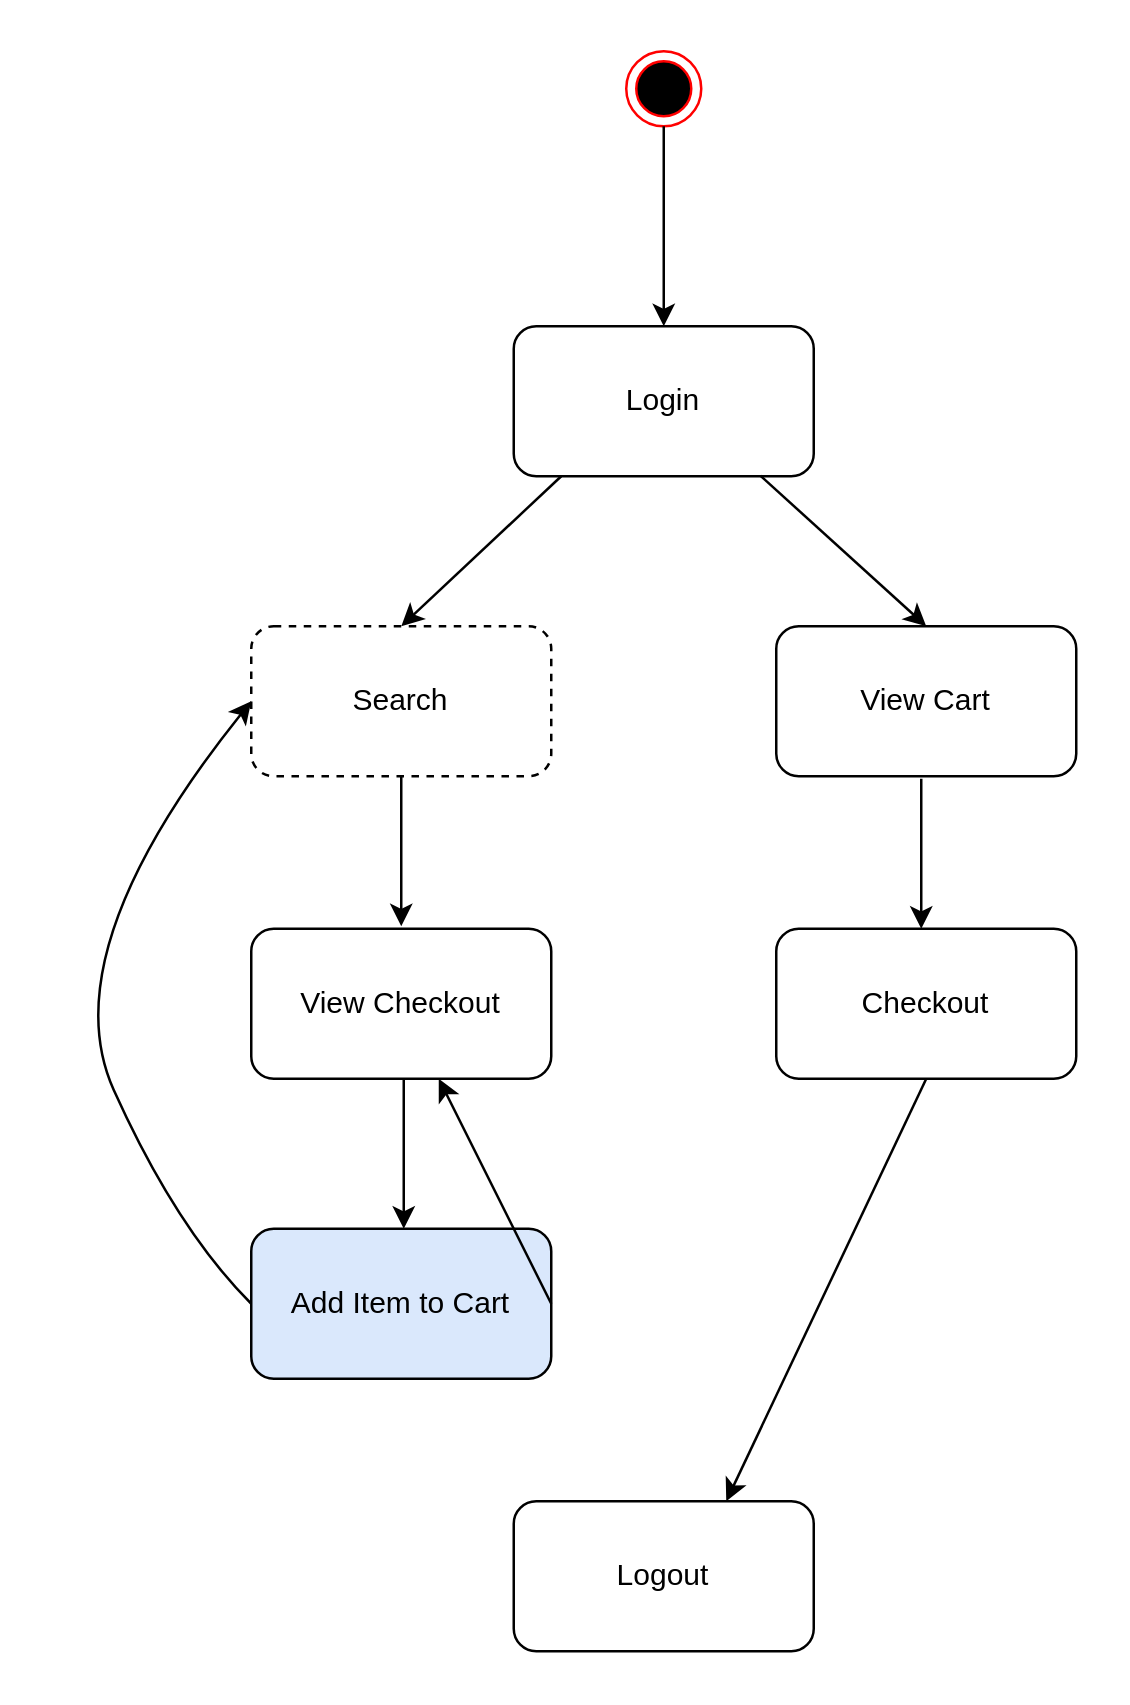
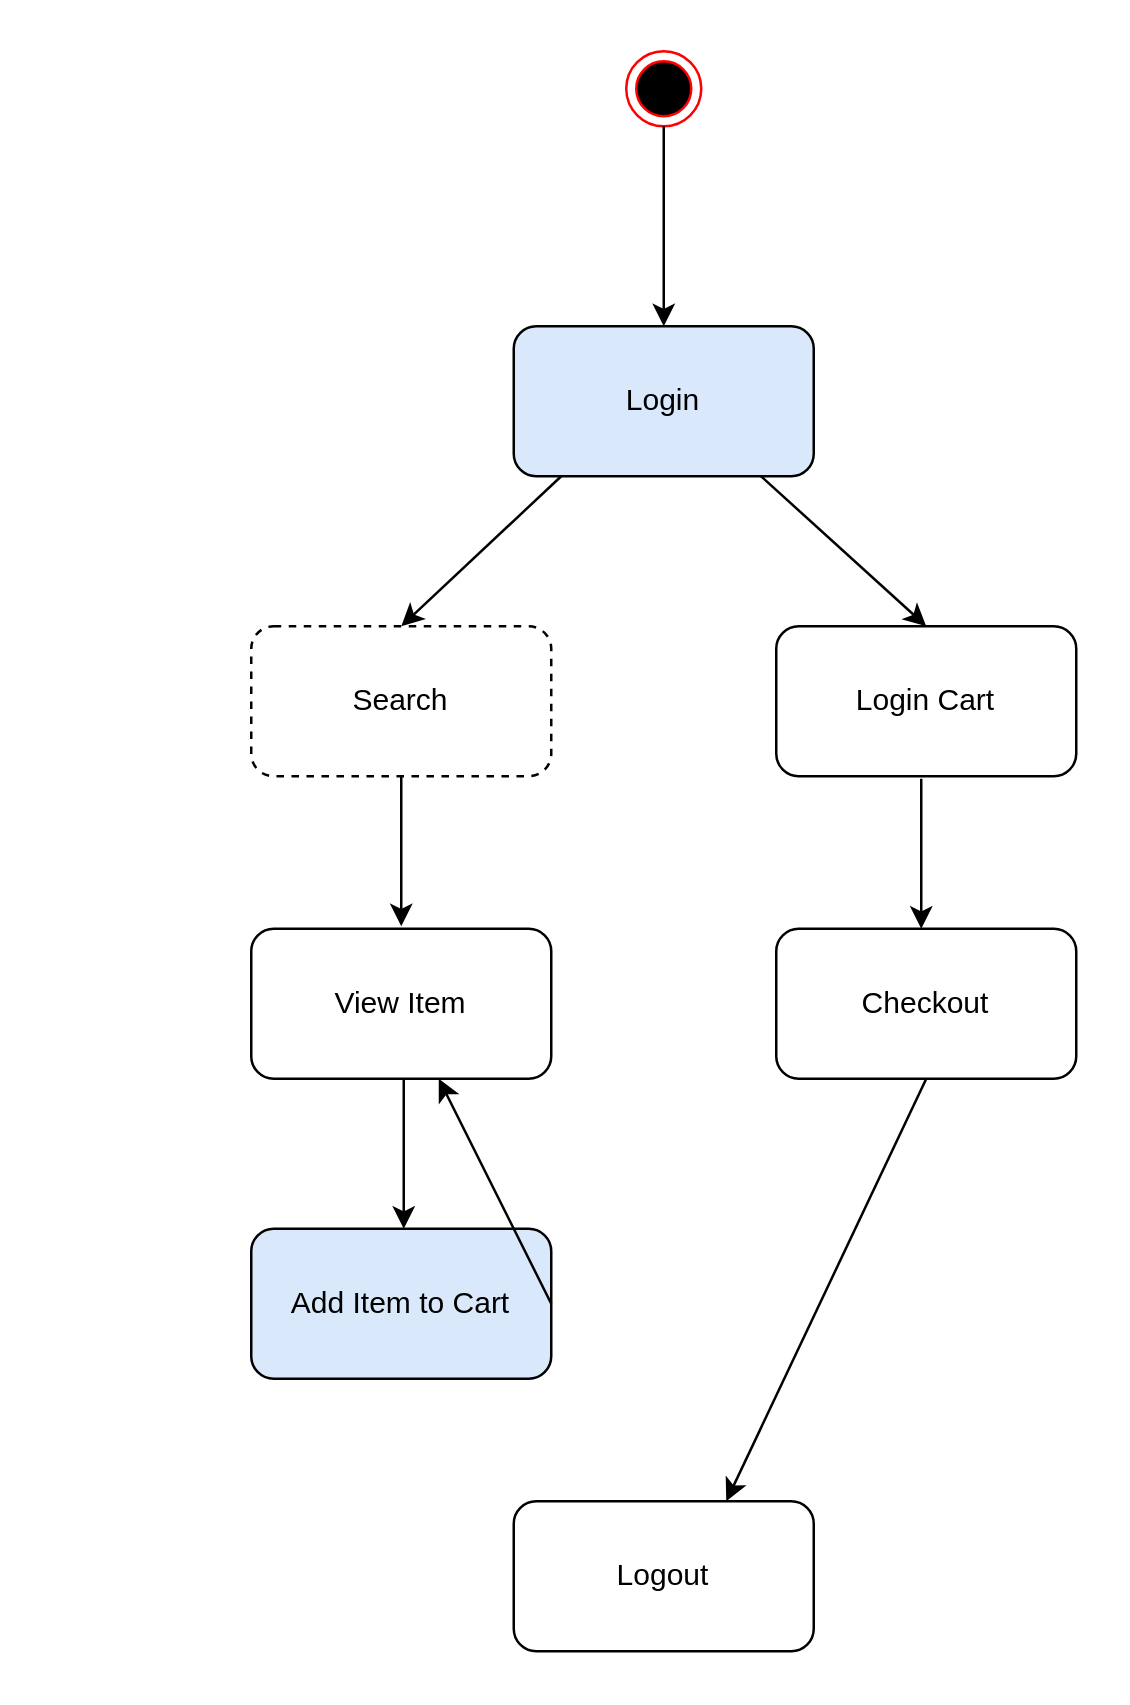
  <mxCell id="0" />
  <mxCell id="1" parent="0" />
  <mxCell id="2" value="" style="ellipse;shape=endState;fillColor=#000000;strokeColor=#ff0000" vertex="1" parent="1"><mxGeometry x="250" y="20" width="30" height="30" as="geometry" /></mxCell>
  <mxCell id="3" value="" style="endArrow=classic;html=1;rounded=0;exitX=0.5;exitY=1;exitDx=0;exitDy=0;" edge="1" parent="1" source="2"><mxGeometry width="50" height="50" relative="1" as="geometry"><mxPoint x="170" y="530" as="sourcePoint" /><mxPoint x="265" y="130" as="targetPoint" /></mxGeometry></mxCell>
- <mxCell id="4" value="Login" style="rounded=1;whiteSpace=wrap;html=1;" vertex="1" parent="1"><mxGeometry x="205" y="130" width="120" height="60" as="geometry" /></mxCell>
+ <mxCell id="4" value="Login" style="rounded=1;whiteSpace=wrap;html=1;fillColor=#dae8fc;" vertex="1" parent="1"><mxGeometry x="205" y="130" width="120" height="60" as="geometry" /></mxCell>
  <mxCell id="5" value="" style="endArrow=classic;html=1;rounded=0;entryX=0.5;entryY=0;entryDx=0;entryDy=0;" edge="1" parent="1" target="7"><mxGeometry width="50" height="50" relative="1" as="geometry"><mxPoint x="224" y="190" as="sourcePoint" /><mxPoint x="194" y="250" as="targetPoint" /></mxGeometry></mxCell>
  <mxCell id="6" value="" style="endArrow=classic;html=1;rounded=0;exitX=0.581;exitY=0.997;exitDx=0;exitDy=0;exitPerimeter=0;entryX=0.5;entryY=0;entryDx=0;entryDy=0;" edge="1" parent="1" target="8"><mxGeometry width="50" height="50" relative="1" as="geometry"><mxPoint x="303.72" y="189.82" as="sourcePoint" /><mxPoint x="339" y="250" as="targetPoint" /></mxGeometry></mxCell>
  <mxCell id="7" value="Search" style="rounded=1;whiteSpace=wrap;html=1;dashed=1;" vertex="1" parent="1"><mxGeometry x="100" y="250" width="120" height="60" as="geometry" /></mxCell>
- <mxCell id="8" value="View Cart" style="rounded=1;whiteSpace=wrap;html=1;" vertex="1" parent="1"><mxGeometry x="310" y="250" width="120" height="60" as="geometry" /></mxCell>
+ <mxCell id="8" value="Login Cart" style="rounded=1;whiteSpace=wrap;html=1;" vertex="1" parent="1"><mxGeometry x="310" y="250" width="120" height="60" as="geometry" /></mxCell>
  <mxCell id="9" value="" style="endArrow=classic;html=1;rounded=0;exitX=0.5;exitY=1;exitDx=0;exitDy=0;" edge="1" parent="1" source="7"><mxGeometry width="50" height="50" relative="1" as="geometry"><mxPoint x="162" y="317" as="sourcePoint" /><mxPoint x="160" y="370" as="targetPoint" /></mxGeometry></mxCell>
- <mxCell id="10" value="View Checkout" style="rounded=1;whiteSpace=wrap;html=1;" vertex="1" parent="1"><mxGeometry x="100" y="371" width="120" height="60" as="geometry" /></mxCell>
+ <mxCell id="10" value="View Item" style="rounded=1;whiteSpace=wrap;html=1;" vertex="1" parent="1"><mxGeometry x="100" y="371" width="120" height="60" as="geometry" /></mxCell>
  <mxCell id="11" value="" style="endArrow=classic;html=1;rounded=0;exitX=0.5;exitY=1;exitDx=0;exitDy=0;" edge="1" parent="1"><mxGeometry width="50" height="50" relative="1" as="geometry"><mxPoint x="161" y="431" as="sourcePoint" /><mxPoint x="161" y="491" as="targetPoint" /></mxGeometry></mxCell>
  <mxCell id="12" value="Add Item to Cart" style="rounded=1;whiteSpace=wrap;html=1;fillColor=#dae8fc;" vertex="1" parent="1"><mxGeometry x="100" y="491" width="120" height="60" as="geometry" /></mxCell>
- <mxCell id="13" value="" style="curved=1;endArrow=classic;html=1;rounded=0;exitX=0;exitY=0.5;exitDx=0;exitDy=0;entryX=0;entryY=0.5;entryDx=0;entryDy=0;" edge="1" parent="1" source="12" target="7"><mxGeometry width="50" height="50" relative="1" as="geometry"><mxPoint x="20" y="491" as="sourcePoint" /><mxPoint x="70" y="441" as="targetPoint" /><Array as="points"><mxPoint x="70" y="491" /><mxPoint x="20" y="380" /></Array></mxGeometry></mxCell>
  <mxCell id="14" value="" style="endArrow=classic;html=1;rounded=0;exitX=1;exitY=0.5;exitDx=0;exitDy=0;" edge="1" parent="1" source="12" target="10"><mxGeometry width="50" height="50" relative="1" as="geometry"><mxPoint x="240" y="300" as="sourcePoint" /><mxPoint x="330" y="300" as="targetPoint" /></mxGeometry></mxCell>
  <mxCell id="15" value="Checkout" style="rounded=1;whiteSpace=wrap;html=1;" vertex="1" parent="1"><mxGeometry x="310" y="371" width="120" height="60" as="geometry" /></mxCell>
  <mxCell id="16" value="" style="endArrow=classic;html=1;rounded=0;exitX=0.5;exitY=1;exitDx=0;exitDy=0;" edge="1" parent="1"><mxGeometry width="50" height="50" relative="1" as="geometry"><mxPoint x="368" y="311" as="sourcePoint" /><mxPoint x="368" y="371" as="targetPoint" /></mxGeometry></mxCell>
  <mxCell id="17" value="Logout" style="rounded=1;whiteSpace=wrap;html=1;" vertex="1" parent="1"><mxGeometry x="205" y="600" width="120" height="60" as="geometry" /></mxCell>
  <mxCell id="18" value="" style="endArrow=classic;html=1;rounded=0;entryX=0.5;entryY=0;entryDx=0;entryDy=0;exitX=0.5;exitY=1;exitDx=0;exitDy=0;" edge="1" parent="1" source="15"><mxGeometry width="50" height="50" relative="1" as="geometry"><mxPoint x="354" y="540" as="sourcePoint" /><mxPoint x="290" y="600" as="targetPoint" /></mxGeometry></mxCell>
